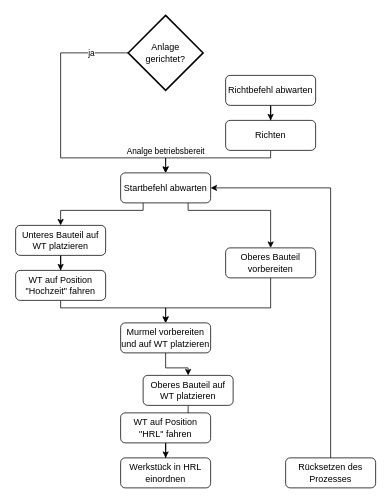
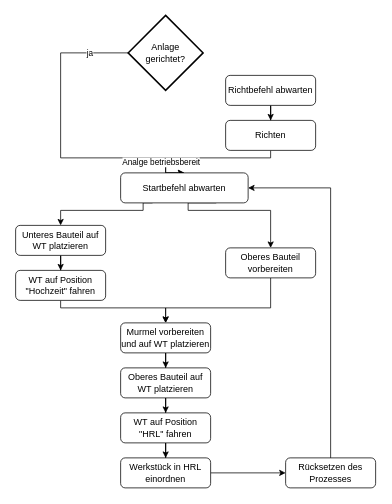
  <mxCell id="0" />
  <mxCell id="1" parent="0" />
  <mxCell id="2" style="edgeStyle=orthogonalEdgeStyle;rounded=0;orthogonalLoop=1;jettySize=auto;html=1;exitX=0;exitY=0.5;exitDx=0;exitDy=0;exitPerimeter=0;entryX=0.5;entryY=0;entryDx=0;entryDy=0;" edge="1" parent="1" source="4" target="12"><mxGeometry relative="1" as="geometry"><mxPoint x="120" y="260" as="targetPoint" /><Array as="points"><mxPoint x="80" y="70" /><mxPoint x="80" y="210" /><mxPoint x="220" y="210" /></Array></mxGeometry></mxCell>
  <mxCell id="3" value="ja" style="edgeLabel;html=1;align=center;verticalAlign=middle;resizable=0;points=[];" vertex="1" connectable="0" parent="2"><mxGeometry x="-0.841" y="1" relative="1" as="geometry"><mxPoint x="-19" y="-1" as="offset" /></mxGeometry></mxCell>
  <mxCell id="4" value="Anlage&lt;br&gt;gerichtet?" style="strokeWidth=2;html=1;shape=mxgraph.flowchart.decision;whiteSpace=wrap;" vertex="1" parent="1"><mxGeometry x="170" y="20" width="100" height="100" as="geometry" /></mxCell>
  <mxCell id="5" style="edgeStyle=orthogonalEdgeStyle;rounded=0;orthogonalLoop=1;jettySize=auto;html=1;entryX=0.5;entryY=0;entryDx=0;entryDy=0;" edge="1" parent="1" source="6" target="9"><mxGeometry relative="1" as="geometry" /></mxCell>
  <mxCell id="6" value="Richtbefehl abwarten" style="rounded=1;whiteSpace=wrap;html=1;" vertex="1" parent="1"><mxGeometry x="300" y="100" width="120" height="40" as="geometry" /></mxCell>
  <mxCell id="7" style="edgeStyle=orthogonalEdgeStyle;rounded=0;orthogonalLoop=1;jettySize=auto;html=1;entryX=0.5;entryY=0;entryDx=0;entryDy=0;exitX=0.5;exitY=1;exitDx=0;exitDy=0;" edge="1" parent="1" source="9" target="12"><mxGeometry relative="1" as="geometry"><Array as="points"><mxPoint x="360" y="210" /><mxPoint x="220" y="210" /></Array></mxGeometry></mxCell>
  <mxCell id="8" value="Analge betriebsbereit" style="edgeLabel;html=1;align=center;verticalAlign=middle;resizable=0;points=[];" vertex="1" connectable="0" parent="7"><mxGeometry x="0.69" relative="1" as="geometry"><mxPoint x="-7" y="-10" as="offset" /></mxGeometry></mxCell>
  <mxCell id="9" value="Richten" style="rounded=1;whiteSpace=wrap;html=1;" vertex="1" parent="1"><mxGeometry x="300" y="160" width="120" height="40" as="geometry" /></mxCell>
  <mxCell id="10" style="edgeStyle=orthogonalEdgeStyle;rounded=0;orthogonalLoop=1;jettySize=auto;html=1;entryX=0.5;entryY=0;entryDx=0;entryDy=0;exitX=0.25;exitY=1;exitDx=0;exitDy=0;" edge="1" parent="1" source="12" target="16"><mxGeometry relative="1" as="geometry"><Array as="points"><mxPoint x="190" y="280" /><mxPoint x="80" y="280" /></Array></mxGeometry></mxCell>
  <mxCell id="11" style="edgeStyle=orthogonalEdgeStyle;rounded=0;orthogonalLoop=1;jettySize=auto;html=1;exitX=0.75;exitY=1;exitDx=0;exitDy=0;entryX=0.5;entryY=0;entryDx=0;entryDy=0;" edge="1" parent="1" source="12" target="14"><mxGeometry relative="1" as="geometry"><Array as="points"><mxPoint x="250" y="280" /><mxPoint x="360" y="280" /></Array></mxGeometry></mxCell>
- <mxCell id="12" value="Startbefehl abwarten" style="rounded=1;whiteSpace=wrap;html=1;" vertex="1" parent="1"><mxGeometry x="160" y="230" width="120" height="40" as="geometry" /></mxCell>
+ <mxCell id="12" value="Startbefehl abwarten" style="rounded=1;whiteSpace=wrap;html=1;" vertex="1" parent="1"><mxGeometry x="160" y="230" width="170" height="40" as="geometry" /></mxCell>
  <mxCell id="13" style="edgeStyle=orthogonalEdgeStyle;rounded=0;orthogonalLoop=1;jettySize=auto;html=1;entryX=0.5;entryY=0;entryDx=0;entryDy=0;exitX=0.5;exitY=1;exitDx=0;exitDy=0;" edge="1" parent="1" source="14" target="20"><mxGeometry relative="1" as="geometry"><mxPoint x="360" y="470" as="sourcePoint" /><mxPoint x="250" y="560" as="targetPoint" /><Array as="points"><mxPoint x="360" y="410" /><mxPoint x="220" y="410" /></Array></mxGeometry></mxCell>
  <mxCell id="14" value="Oberes Bauteil vorbereiten" style="rounded=1;whiteSpace=wrap;html=1;" vertex="1" parent="1"><mxGeometry x="300" y="330" width="120" height="40" as="geometry" /></mxCell>
  <mxCell id="15" style="edgeStyle=orthogonalEdgeStyle;rounded=0;orthogonalLoop=1;jettySize=auto;html=1;entryX=0.5;entryY=0;entryDx=0;entryDy=0;" edge="1" parent="1" source="16" target="18"><mxGeometry relative="1" as="geometry" /></mxCell>
  <mxCell id="16" value="Unteres Bauteil auf WT platzieren" style="rounded=1;whiteSpace=wrap;html=1;" vertex="1" parent="1"><mxGeometry x="20" y="300" width="120" height="40" as="geometry" /></mxCell>
  <mxCell id="17" style="edgeStyle=orthogonalEdgeStyle;rounded=0;orthogonalLoop=1;jettySize=auto;html=1;entryX=0.5;entryY=0;entryDx=0;entryDy=0;" edge="1" parent="1" source="18" target="20"><mxGeometry relative="1" as="geometry"><Array as="points"><mxPoint x="80" y="410" /><mxPoint x="220" y="410" /></Array></mxGeometry></mxCell>
  <mxCell id="18" value="WT auf Position &quot;Hochzeit&quot; fahren" style="rounded=1;whiteSpace=wrap;html=1;" vertex="1" parent="1"><mxGeometry x="20" y="360" width="120" height="40" as="geometry" /></mxCell>
  <mxCell id="19" style="edgeStyle=orthogonalEdgeStyle;rounded=0;orthogonalLoop=1;jettySize=auto;html=1;entryX=0.5;entryY=0;entryDx=0;entryDy=0;" edge="1" parent="1" source="20" target="22"><mxGeometry relative="1" as="geometry" /></mxCell>
  <mxCell id="20" value="Murmel vorbereiten und auf WT platzieren" style="rounded=1;whiteSpace=wrap;html=1;" vertex="1" parent="1"><mxGeometry x="160" y="430" width="120" height="40" as="geometry" /></mxCell>
  <mxCell id="21" style="edgeStyle=orthogonalEdgeStyle;rounded=0;orthogonalLoop=1;jettySize=auto;html=1;entryX=0.5;entryY=0;entryDx=0;entryDy=0;" edge="1" parent="1" source="22" target="24"><mxGeometry relative="1" as="geometry" /></mxCell>
- <mxCell id="22" value="Oberes Bauteil auf WT platzieren" style="rounded=1;whiteSpace=wrap;html=1;" vertex="1" parent="1"><mxGeometry x="190" y="500" width="120" height="40" as="geometry" /></mxCell>
+ <mxCell id="22" value="Oberes Bauteil auf WT platzieren" style="rounded=1;whiteSpace=wrap;html=1;" vertex="1" parent="1"><mxGeometry x="160" y="490" width="120" height="40" as="geometry" /></mxCell>
  <mxCell id="23" style="edgeStyle=orthogonalEdgeStyle;rounded=0;orthogonalLoop=1;jettySize=auto;html=1;entryX=0.5;entryY=0;entryDx=0;entryDy=0;" edge="1" parent="1" source="24" target="26"><mxGeometry relative="1" as="geometry" /></mxCell>
  <mxCell id="24" value="WT auf Position &quot;HRL&quot; fahren" style="rounded=1;whiteSpace=wrap;html=1;" vertex="1" parent="1"><mxGeometry x="160" y="550" width="120" height="40" as="geometry" /></mxCell>
+ <mxCell id="25" style="edgeStyle=orthogonalEdgeStyle;rounded=0;orthogonalLoop=1;jettySize=auto;html=1;entryX=0;entryY=0.5;entryDx=0;entryDy=0;" edge="1" parent="1" source="26" target="28"><mxGeometry relative="1" as="geometry" /></mxCell>
  <mxCell id="26" value="Werkstück in HRL einordnen" style="rounded=1;whiteSpace=wrap;html=1;" vertex="1" parent="1"><mxGeometry x="160" y="610" width="120" height="40" as="geometry" /></mxCell>
  <mxCell id="27" style="edgeStyle=orthogonalEdgeStyle;rounded=0;orthogonalLoop=1;jettySize=auto;html=1;entryX=1;entryY=0.5;entryDx=0;entryDy=0;" edge="1" parent="1" source="28" target="12"><mxGeometry relative="1" as="geometry"><Array as="points"><mxPoint x="440" y="250" /></Array></mxGeometry></mxCell>
  <mxCell id="28" value="Rücksetzen des Prozesses" style="rounded=1;whiteSpace=wrap;html=1;" vertex="1" parent="1"><mxGeometry x="380" y="610" width="120" height="40" as="geometry" /></mxCell>
